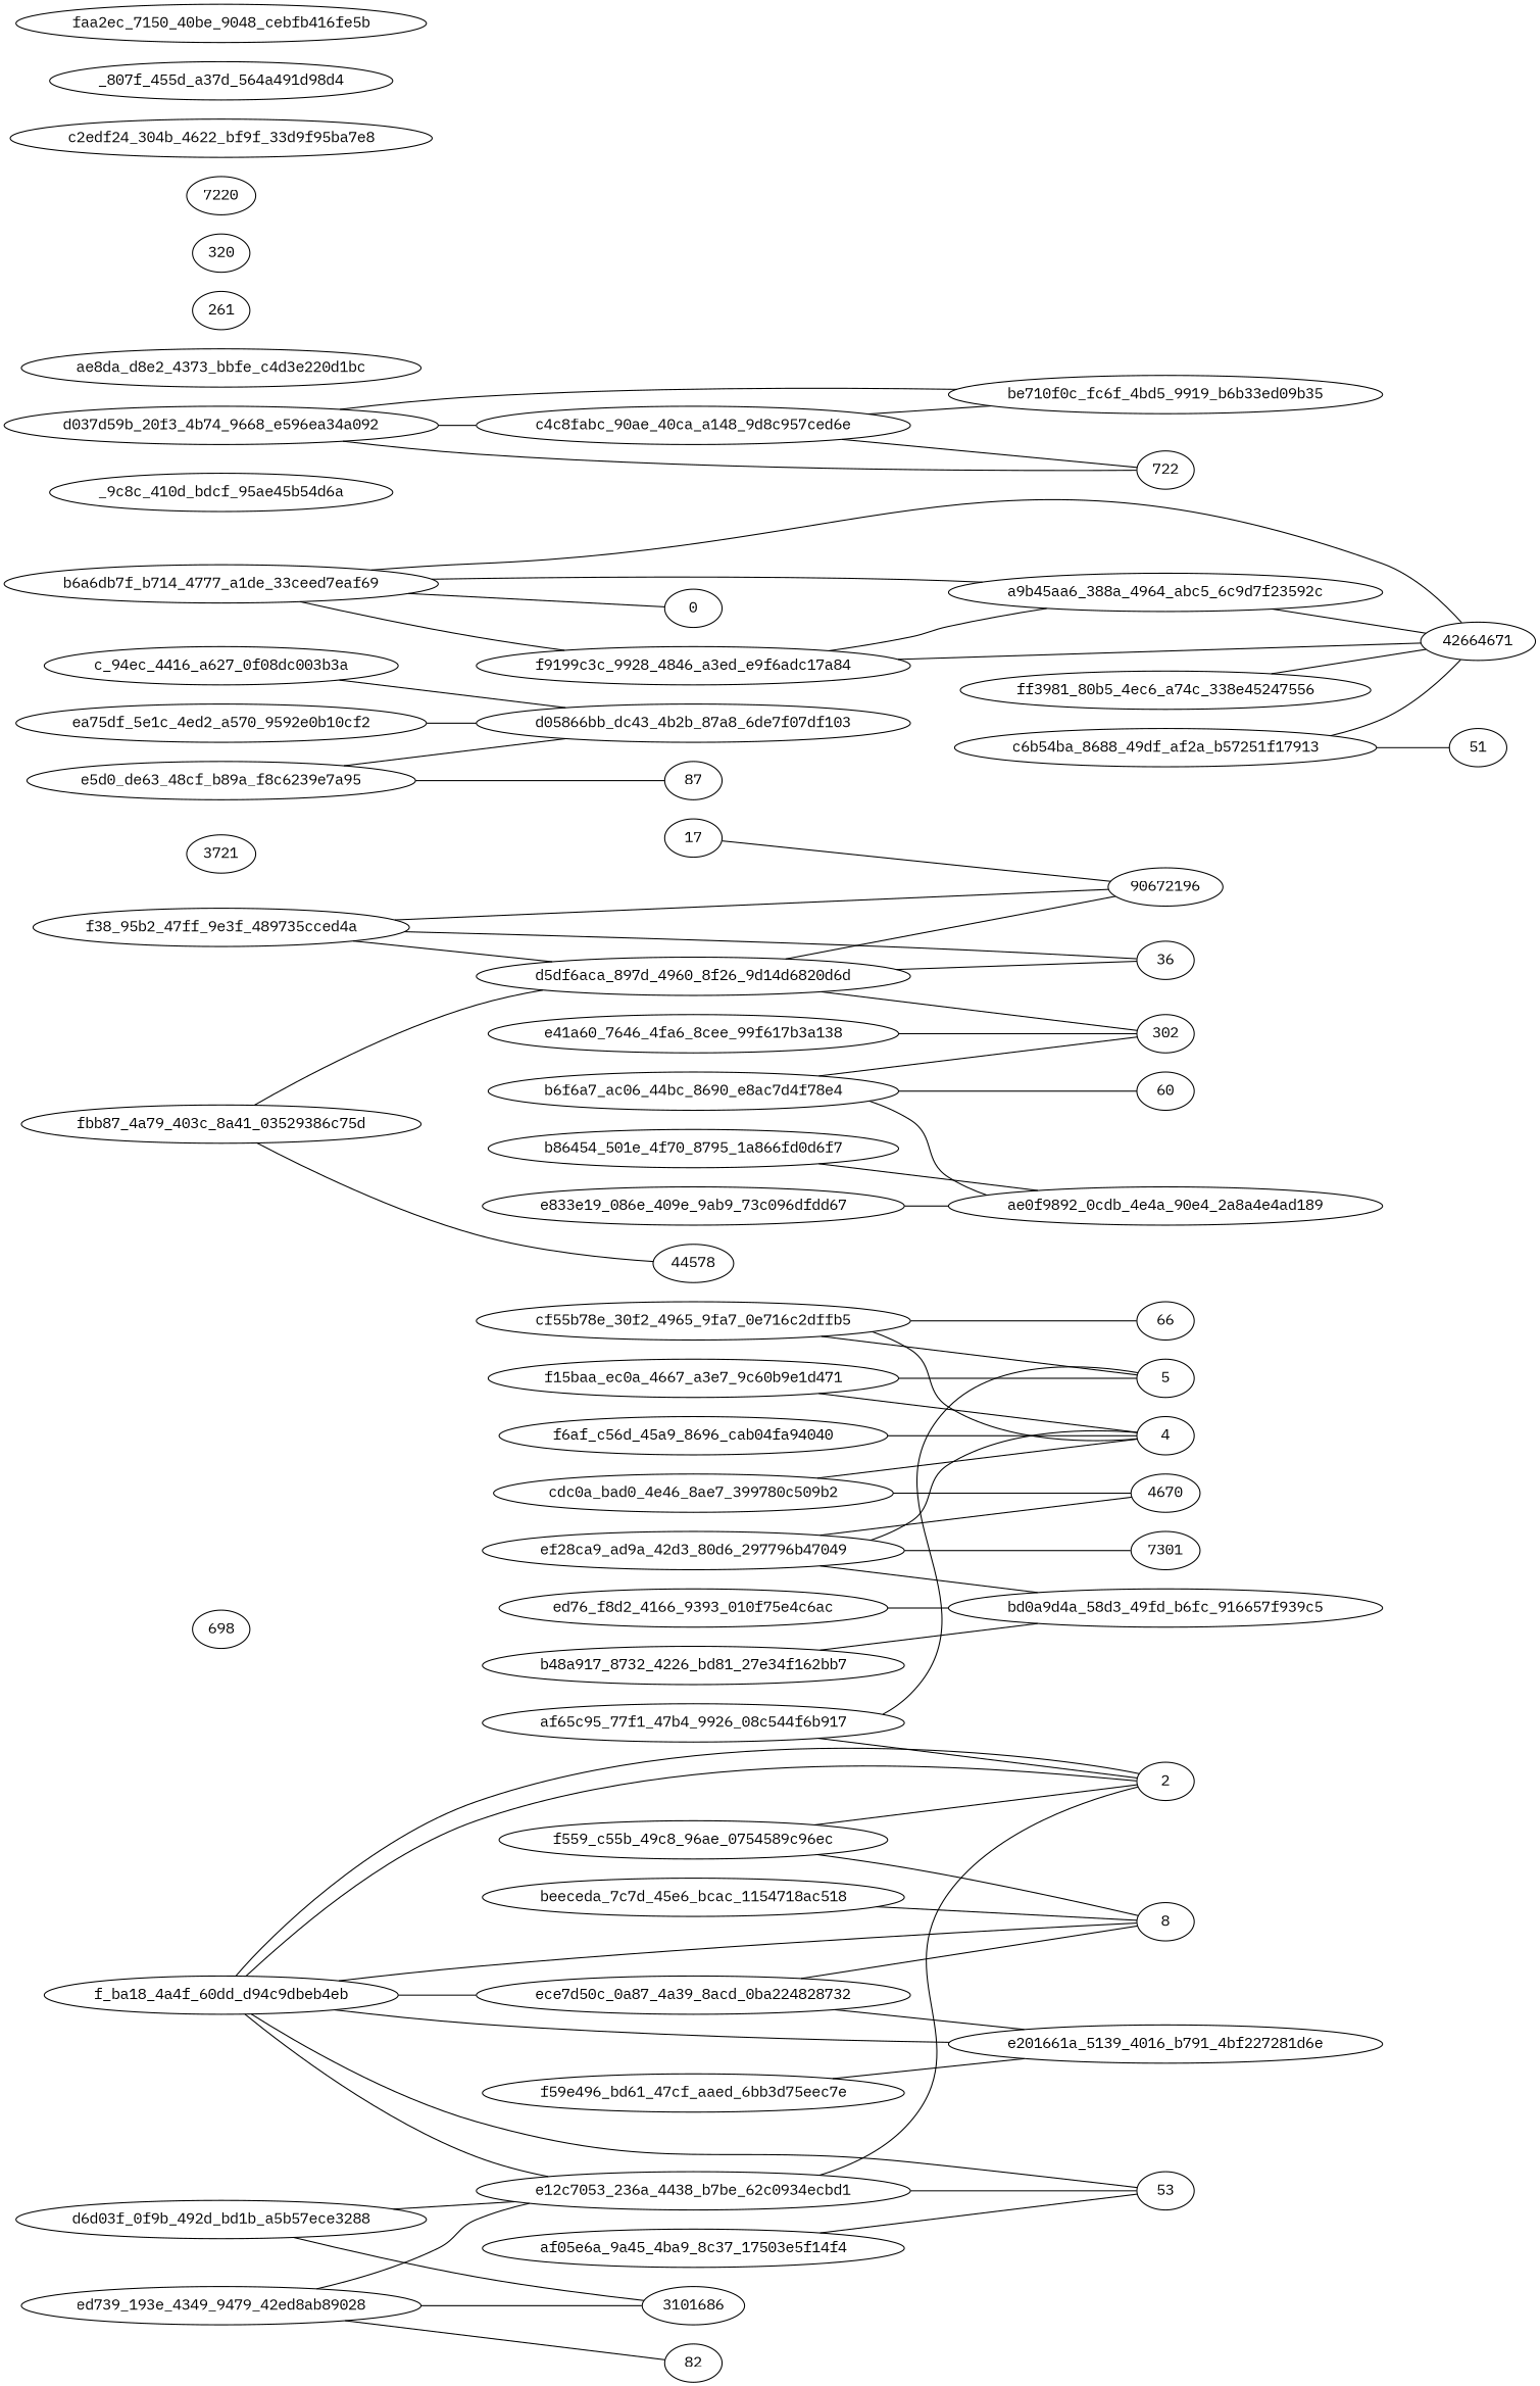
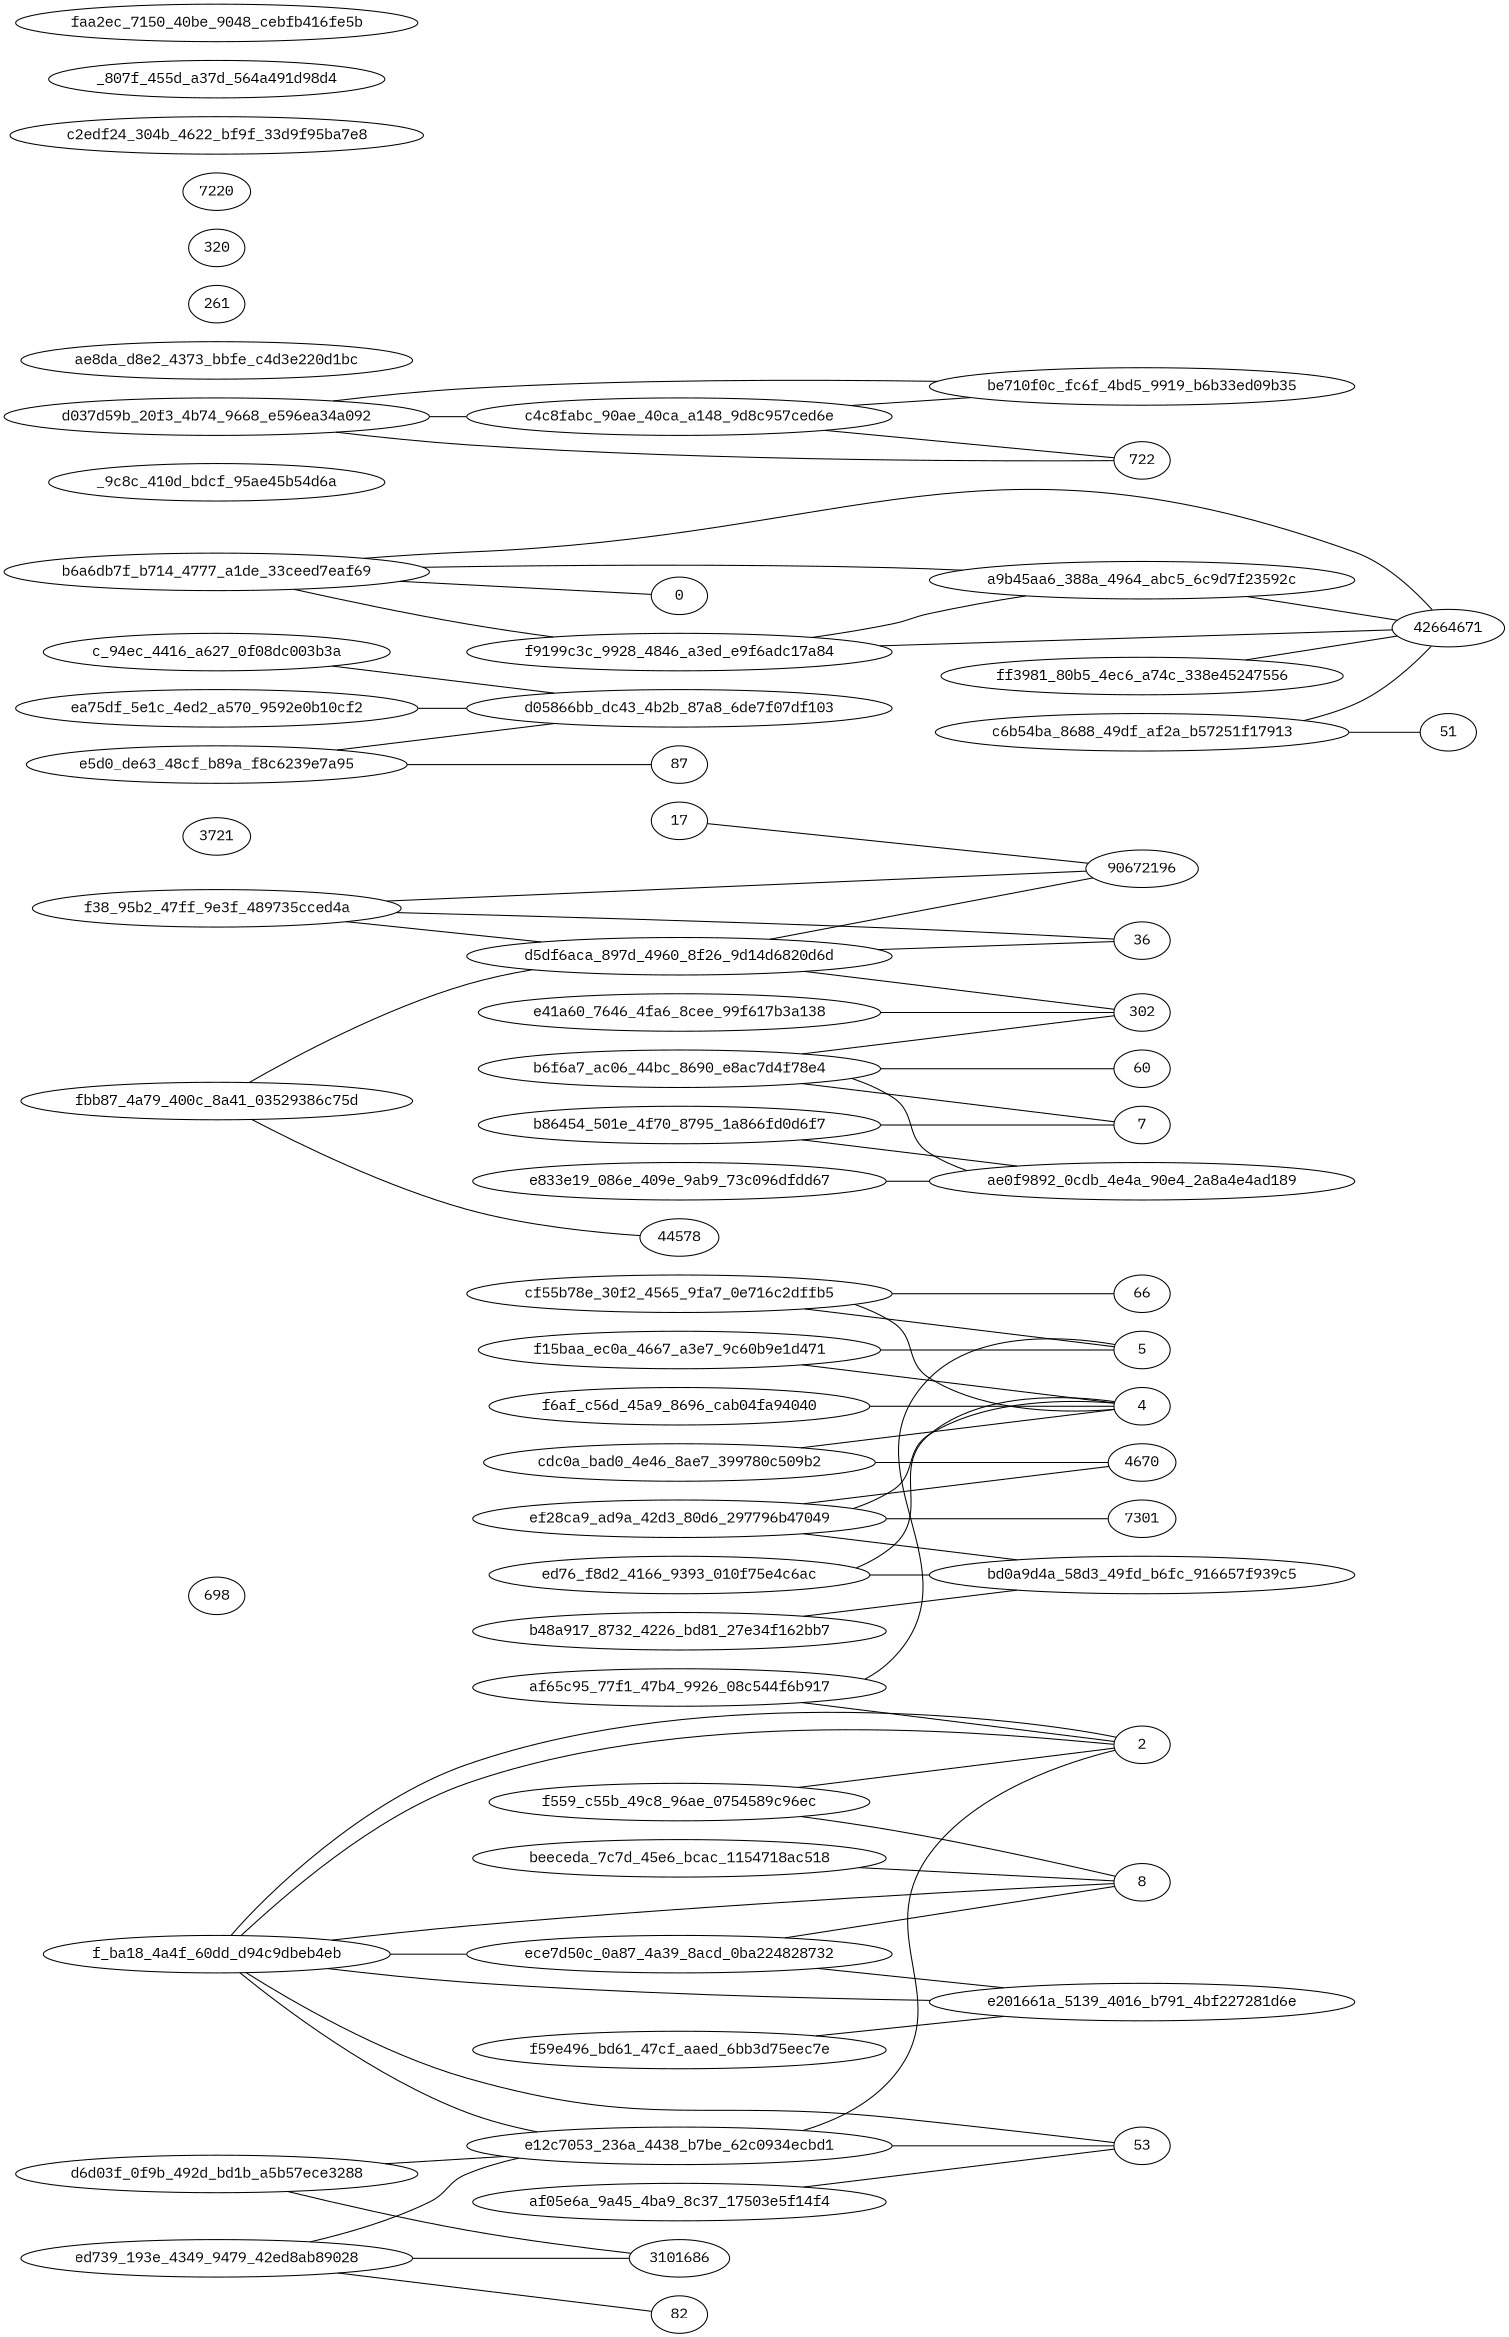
  graph {
    fontname="IBM Plex Mono"
    rankdir=LR
    node [fontname="IBM Plex Mono"]
    edge [fontname="IBM Plex Mono"]
-   cf55b78e_30f2_4565_9fa7_0e716c2dffb5 [label=cf55b78e_30f2_4965_9fa7_0e716c2dffb5]
+   cf55b78e_30f2_4565_9fa7_0e716c2dffb5
    4
    66
    5
    698
-   fbb87_4a79_403c_8a41_03529386c75d
+   fbb87_4a79_403c_8a41_03529386c75d [label=fbb87_4a79_400c_8a41_03529386c75d]
    d5df6aca_897d_4960_8f26_9d14d6820d6d
    44578
    90672196
    302
    36
    n12 [label=f_ba18_4a4f_60dd_d94c9dbeb4eb]
    2
    8
    e201661a_5139_4016_b791_4bf227281d6e
    e12c7053_236a_4438_b7be_62c0934ecbd1
    ece7d50c_0a87_4a39_8acd_0ba224828732
    53
    17
    b6f6a7_ac06_44bc_8690_e8ac7d4f78e4
    ae0f9892_0cdb_4e4a_90e4_2a8a4e4ad189
    60
+   7
    af05e6a_9a45_4ba9_8c37_17503e5f14f4
    3721
    e5d0_de63_48cf_b89a_f8c6239e7a95
    d05866bb_dc43_4b2b_87a8_6de7f07df103
    87
    a9b45aa6_388a_4964_abc5_6c9d7f23592c
    42664671
    _9c8c_410d_bdcf_95ae45b54d6a
    e41a60_7646_4fa6_8cee_99f617b3a138
    ef28ca9_ad9a_42d3_80d6_297796b47049
    4670
    bd0a9d4a_58d3_49fd_b6fc_916657f939c5
    7301
    b6a6db7f_b714_4777_a1de_33ceed7eaf69
    0
    f9199c3c_9928_4846_a3ed_e9f6adc17a84
    c_94ec_4416_a627_0f08dc003b3a
    ff3981_80b5_4ec6_a74c_338e45247556
    b48a917_8732_4226_bd81_27e34f162bb7
    c4c8fabc_90ae_40ca_a148_9d8c957ced6e
    be710f0c_fc6f_4bd5_9919_b6b33ed09b35
    722
    ae8da_d8e2_4373_bbfe_c4d3e220d1bc
    261
    cdc0a_bad0_4e46_8ae7_399780c509b2
    f59e496_bd61_47cf_aaed_6bb3d75eec7e
    320
    ed739_193e_4349_9479_42ed8ab89028
    3101686
    82
    ea75df_5e1c_4ed2_a570_9592e0b10cf2
    c6b54ba_8688_49df_af2a_b57251f17913
    51
    f15baa_ec0a_4667_a3e7_9c60b9e1d471
    b86454_501e_4f70_8795_1a866fd0d6f7
    d6d03f_0f9b_492d_bd1b_a5b57ece3288
    d037d59b_20f3_4b74_9668_e596ea34a092
    e833e19_086e_409e_9ab9_73c096dfdd67
    7220
    f559_c55b_49c8_96ae_0754589c96ec
    c2edf24_304b_4622_bf9f_33d9f95ba7e8
    f6af_c56d_45a9_8696_cab04fa94040
    beeceda_7c7d_45e6_bcac_1154718ac518
    _807f_455d_a37d_564a491d98d4
    f38_95b2_47ff_9e3f_489735cced4a
    af65c95_77f1_47b4_9926_08c544f6b917
    faa2ec_7150_40be_9048_cebfb416fe5b
    ed76_f8d2_4166_9393_010f75e4c6ac
    cf55b78e_30f2_4565_9fa7_0e716c2dffb5 -- 4
    cf55b78e_30f2_4565_9fa7_0e716c2dffb5 -- 66
    cf55b78e_30f2_4565_9fa7_0e716c2dffb5 -- 5
    fbb87_4a79_403c_8a41_03529386c75d -- d5df6aca_897d_4960_8f26_9d14d6820d6d
    fbb87_4a79_403c_8a41_03529386c75d -- 44578
    d5df6aca_897d_4960_8f26_9d14d6820d6d -- 90672196
    d5df6aca_897d_4960_8f26_9d14d6820d6d -- 302
    d5df6aca_897d_4960_8f26_9d14d6820d6d -- 36
    n12 -- 2
    n12 -- 2
    n12 -- 8
    n12 -- e201661a_5139_4016_b791_4bf227281d6e
    n12 -- e12c7053_236a_4438_b7be_62c0934ecbd1
    n12 -- ece7d50c_0a87_4a39_8acd_0ba224828732
    n12 -- 53
    e12c7053_236a_4438_b7be_62c0934ecbd1 -- 2
    e12c7053_236a_4438_b7be_62c0934ecbd1 -- 53
    ece7d50c_0a87_4a39_8acd_0ba224828732 -- 8
    ece7d50c_0a87_4a39_8acd_0ba224828732 -- e201661a_5139_4016_b791_4bf227281d6e
    17 -- 90672196
    b6f6a7_ac06_44bc_8690_e8ac7d4f78e4 -- 302
    b6f6a7_ac06_44bc_8690_e8ac7d4f78e4 -- ae0f9892_0cdb_4e4a_90e4_2a8a4e4ad189
    b6f6a7_ac06_44bc_8690_e8ac7d4f78e4 -- 60
+   b6f6a7_ac06_44bc_8690_e8ac7d4f78e4 -- 7
    af05e6a_9a45_4ba9_8c37_17503e5f14f4 -- 53
    e5d0_de63_48cf_b89a_f8c6239e7a95 -- d05866bb_dc43_4b2b_87a8_6de7f07df103
    e5d0_de63_48cf_b89a_f8c6239e7a95 -- 87
    a9b45aa6_388a_4964_abc5_6c9d7f23592c -- 42664671
    e41a60_7646_4fa6_8cee_99f617b3a138 -- 302
    ef28ca9_ad9a_42d3_80d6_297796b47049 -- 4
    ef28ca9_ad9a_42d3_80d6_297796b47049 -- 4670
    ef28ca9_ad9a_42d3_80d6_297796b47049 -- bd0a9d4a_58d3_49fd_b6fc_916657f939c5
    ef28ca9_ad9a_42d3_80d6_297796b47049 -- 7301
    b6a6db7f_b714_4777_a1de_33ceed7eaf69 -- a9b45aa6_388a_4964_abc5_6c9d7f23592c
    b6a6db7f_b714_4777_a1de_33ceed7eaf69 -- 42664671
    b6a6db7f_b714_4777_a1de_33ceed7eaf69 -- 0
    b6a6db7f_b714_4777_a1de_33ceed7eaf69 -- f9199c3c_9928_4846_a3ed_e9f6adc17a84
    f9199c3c_9928_4846_a3ed_e9f6adc17a84 -- a9b45aa6_388a_4964_abc5_6c9d7f23592c
    f9199c3c_9928_4846_a3ed_e9f6adc17a84 -- 42664671
    c_94ec_4416_a627_0f08dc003b3a -- d05866bb_dc43_4b2b_87a8_6de7f07df103
    ff3981_80b5_4ec6_a74c_338e45247556 -- 42664671
    b48a917_8732_4226_bd81_27e34f162bb7 -- bd0a9d4a_58d3_49fd_b6fc_916657f939c5
    c4c8fabc_90ae_40ca_a148_9d8c957ced6e -- be710f0c_fc6f_4bd5_9919_b6b33ed09b35
    c4c8fabc_90ae_40ca_a148_9d8c957ced6e -- 722
    cdc0a_bad0_4e46_8ae7_399780c509b2 -- 4
    cdc0a_bad0_4e46_8ae7_399780c509b2 -- 4670
    f59e496_bd61_47cf_aaed_6bb3d75eec7e -- e201661a_5139_4016_b791_4bf227281d6e
    ed739_193e_4349_9479_42ed8ab89028 -- e12c7053_236a_4438_b7be_62c0934ecbd1
    ed739_193e_4349_9479_42ed8ab89028 -- 3101686
    ed739_193e_4349_9479_42ed8ab89028 -- 82
    ea75df_5e1c_4ed2_a570_9592e0b10cf2 -- d05866bb_dc43_4b2b_87a8_6de7f07df103
    c6b54ba_8688_49df_af2a_b57251f17913 -- 42664671
    c6b54ba_8688_49df_af2a_b57251f17913 -- 51
    f15baa_ec0a_4667_a3e7_9c60b9e1d471 -- 4
    f15baa_ec0a_4667_a3e7_9c60b9e1d471 -- 5
    b86454_501e_4f70_8795_1a866fd0d6f7 -- ae0f9892_0cdb_4e4a_90e4_2a8a4e4ad189
+   b86454_501e_4f70_8795_1a866fd0d6f7 -- 7
    d6d03f_0f9b_492d_bd1b_a5b57ece3288 -- e12c7053_236a_4438_b7be_62c0934ecbd1
    d6d03f_0f9b_492d_bd1b_a5b57ece3288 -- 3101686
    d037d59b_20f3_4b74_9668_e596ea34a092 -- c4c8fabc_90ae_40ca_a148_9d8c957ced6e
    d037d59b_20f3_4b74_9668_e596ea34a092 -- be710f0c_fc6f_4bd5_9919_b6b33ed09b35
    d037d59b_20f3_4b74_9668_e596ea34a092 -- 722
    e833e19_086e_409e_9ab9_73c096dfdd67 -- ae0f9892_0cdb_4e4a_90e4_2a8a4e4ad189
    f559_c55b_49c8_96ae_0754589c96ec -- 2
    f559_c55b_49c8_96ae_0754589c96ec -- 8
    f6af_c56d_45a9_8696_cab04fa94040 -- 4
    beeceda_7c7d_45e6_bcac_1154718ac518 -- 8
    f38_95b2_47ff_9e3f_489735cced4a -- d5df6aca_897d_4960_8f26_9d14d6820d6d
    f38_95b2_47ff_9e3f_489735cced4a -- 90672196
    f38_95b2_47ff_9e3f_489735cced4a -- 36
    af65c95_77f1_47b4_9926_08c544f6b917 -- 5
    af65c95_77f1_47b4_9926_08c544f6b917 -- 2
+   ed76_f8d2_4166_9393_010f75e4c6ac -- 4
    ed76_f8d2_4166_9393_010f75e4c6ac -- bd0a9d4a_58d3_49fd_b6fc_916657f939c5
  }
